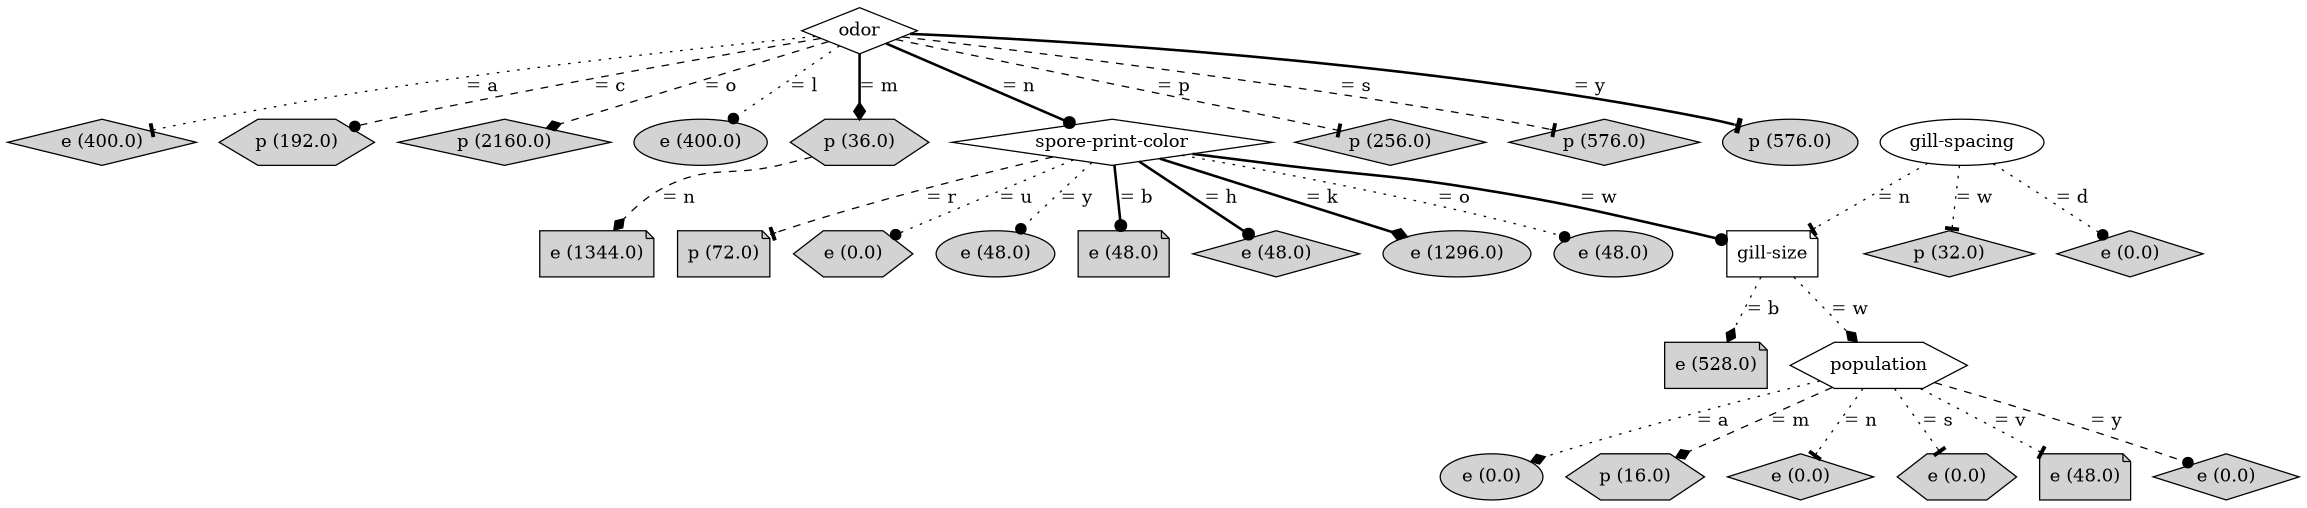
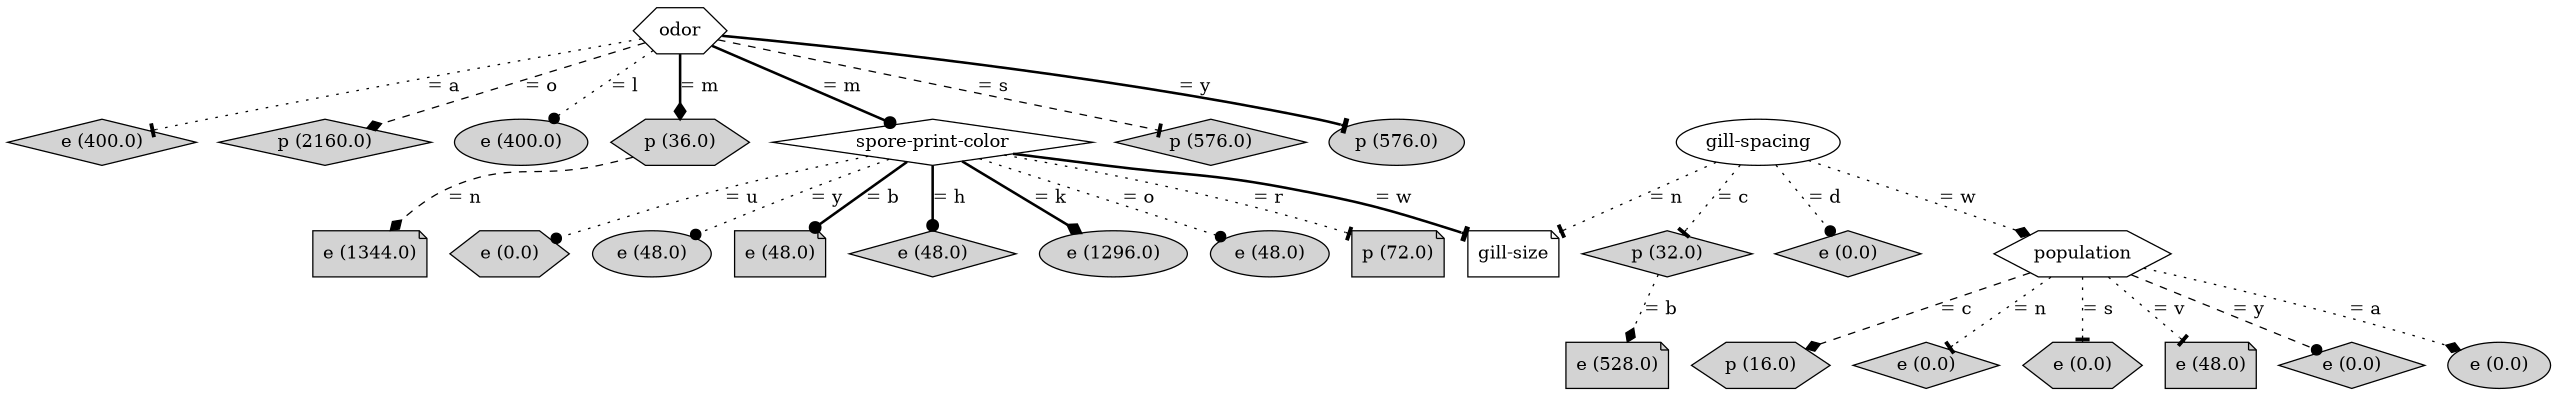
  digraph {
    node [shape=diamond style=filled]
    edge [arrowhead=dot style=dotted]
-   n1 [label=odor style=""]
+   n1 [label=odor shape=hexagon style=""]
    n2 [label="e (400.0)"]
-   n3 [label="p (192.0)" shape=hexagon]
    n4 [label="p (2160.0)"]
    n5 [label="e (400.0)" shape=ellipse]
    n6 [label="p (36.0)" shape=hexagon]
    n7 [label="spore-print-color" style=""]
-   n8 [label="p (256.0)"]
    n9 [label="p (576.0)"]
    n10 [label="p (576.0)" shape=ellipse]
    n11 [label="e (1344.0)" shape=note]
    n12 [label="e (48.0)" shape=note]
    n13 [label="e (48.0)"]
    n14 [label="e (1296.0)" shape=ellipse]
    n15 [label="e (48.0)" shape=ellipse]
    n16 [label="p (72.0)" shape=note]
    n17 [label="e (0.0)" shape=hexagon]
    n18 [label="gill-size" shape=note style=""]
    n19 [label="e (48.0)" shape=ellipse]
    n20 [label="e (528.0)" shape=note]
    n21 [label="gill-spacing" shape=ellipse style=""]
    n22 [label="p (32.0)"]
    n23 [label="e (0.0)"]
    n24 [label=population shape=hexagon style=""]
    n25 [label="e (0.0)" shape=ellipse]
    n26 [label="p (16.0)" shape=hexagon]
    n27 [label="e (0.0)"]
    n28 [label="e (0.0)" shape=hexagon]
    n29 [label="e (48.0)" shape=note]
    n30 [label="e (0.0)"]
    n1 -> n2 [arrowhead=tee label="= a"]
-   n1 -> n3 [label="= c" style=dashed]
    n1 -> n4 [arrowhead=diamond label="= o" style=dashed]
    n1 -> n5 [label="= l"]
    n1 -> n6 [arrowhead=diamond label="= m" style=bold]
-   n1 -> n7 [label="= n" style=bold]
-   n1 -> n8 [arrowhead=tee label="= p" style=dashed]
+   n1 -> n7 [label="= m" style=bold]
    n1 -> n9 [arrowhead=tee label="= s" style=dashed]
    n1 -> n10 [arrowhead=tee label="= y" style=bold]
    n6 -> n11 [arrowhead=diamond label="= n" style=dashed]
    n7 -> n12 [label="= b" style=bold]
    n7 -> n13 [label="= h" style=bold]
    n7 -> n14 [arrowhead=diamond label="= k" style=bold]
    n7 -> n15 [label="= o"]
-   n7 -> n16 [arrowhead=tee label="= r" style=dashed]
+   n7 -> n16 [arrowhead=tee label="= r"]
    n7 -> n17 [label="= u"]
-   n7 -> n18 [label="= w" style=bold]
+   n7 -> n18 [arrowhead=tee label="= w" style=bold]
    n7 -> n19 [label="= y"]
-   n18 -> n20 [arrowhead=diamond label="= b"]
+   n22 -> n20 [arrowhead=diamond label="= b"]
    n21 -> n18 [arrowhead=tee label="= n"]
-   n21 -> n22 [arrowhead=tee label="= w"]
+   n21 -> n22 [arrowhead=tee label="= c"]
    n21 -> n23 [label="= d"]
-   n18 -> n24 [arrowhead=diamond label="= w"]
+   n21 -> n24 [arrowhead=diamond label="= w"]
    n24 -> n25 [arrowhead=diamond label="= a"]
-   n24 -> n26 [arrowhead=diamond label="= m" style=dashed]
+   n24 -> n26 [arrowhead=diamond label="= c" style=dashed]
    n24 -> n27 [arrowhead=tee label="= n"]
    n24 -> n28 [arrowhead=tee label="= s"]
    n24 -> n29 [arrowhead=tee label="= v"]
    n24 -> n30 [label="= y" style=dashed]
  }
